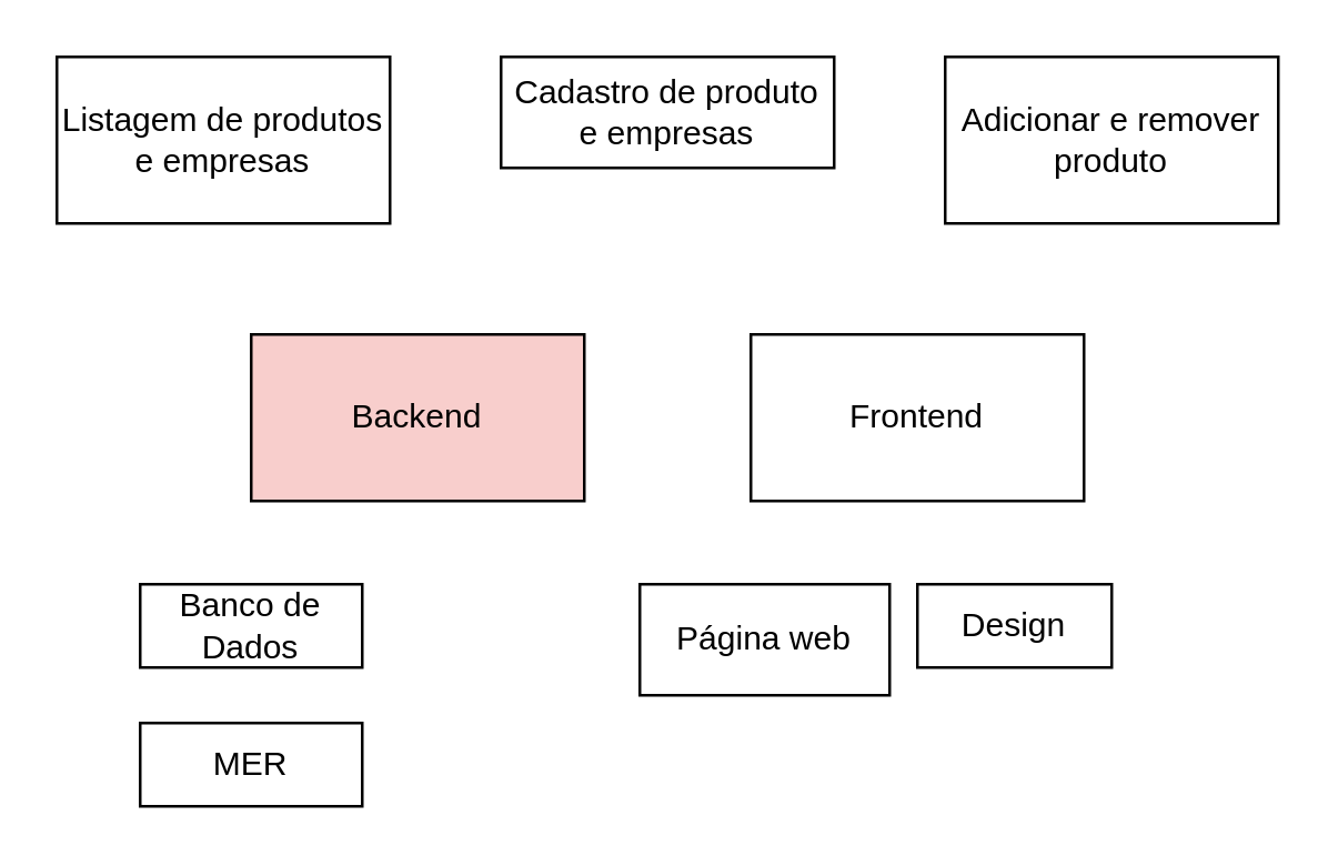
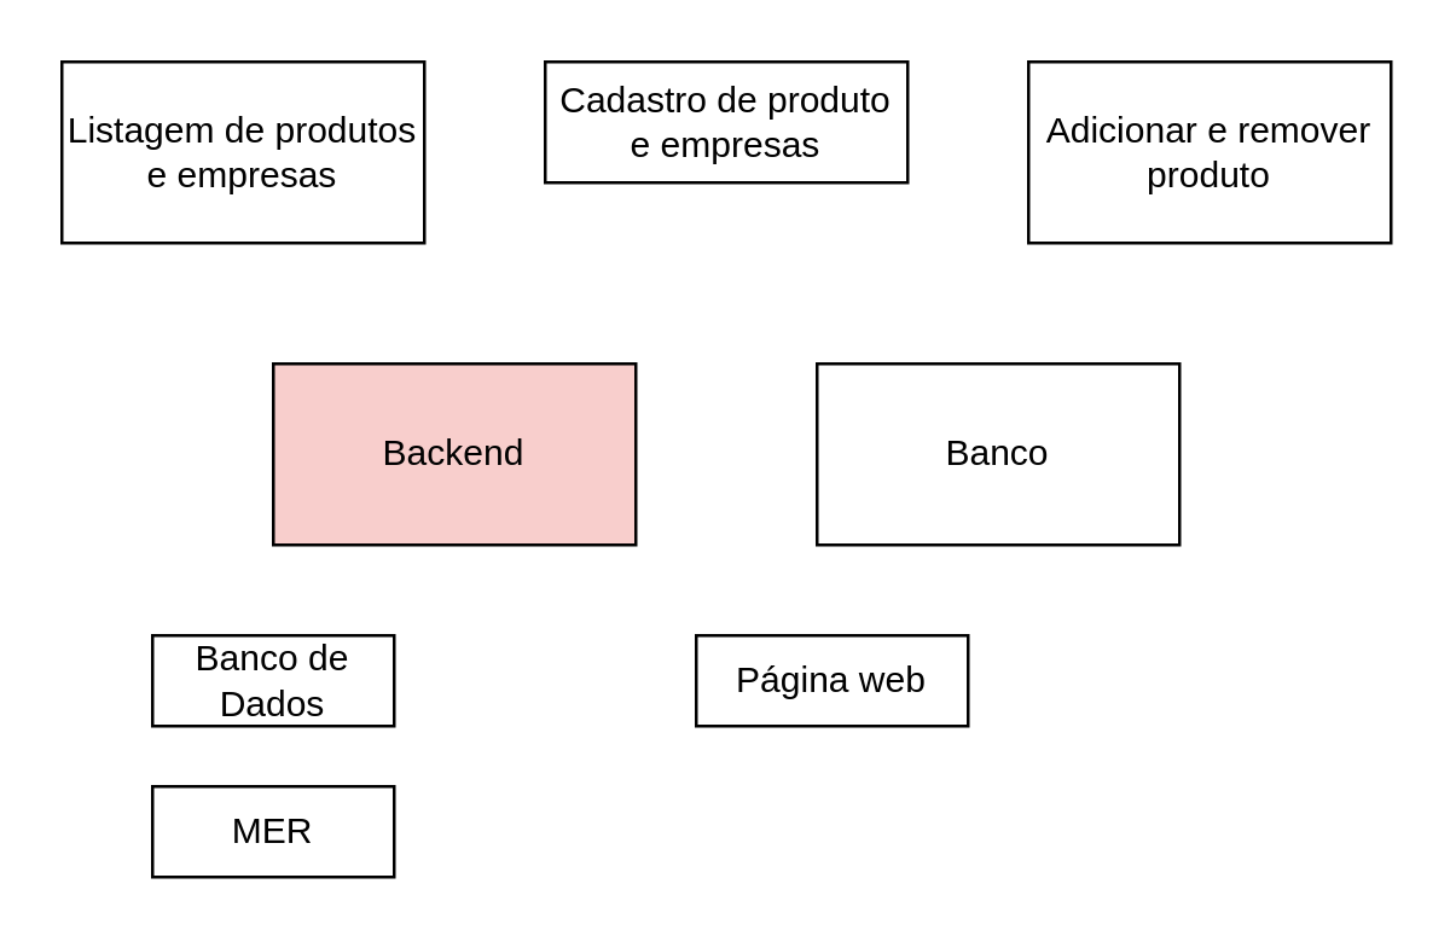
  <mxCell id="0" />
  <mxCell id="1" parent="0" />
  <mxCell id="2" value="Listagem de produtos e empresas" style="rounded=0;whiteSpace=wrap;html=1;" vertex="1" parent="1"><mxGeometry x="20" y="20" width="120" height="60" as="geometry" /></mxCell>
  <mxCell id="3" value="Backend" style="rounded=0;whiteSpace=wrap;html=1;fillColor=#f8cecc;" vertex="1" parent="1"><mxGeometry x="90" y="120" width="120" height="60" as="geometry" /></mxCell>
- <mxCell id="4" value="Frontend" style="rounded=0;whiteSpace=wrap;html=1;" vertex="1" parent="1"><mxGeometry x="270" y="120" width="120" height="60" as="geometry" /></mxCell>
+ <mxCell id="4" value="Banco" style="rounded=0;whiteSpace=wrap;html=1;" vertex="1" parent="1"><mxGeometry x="270" y="120" width="120" height="60" as="geometry" /></mxCell>
  <mxCell id="5" value="Banco de Dados" style="rounded=0;whiteSpace=wrap;html=1;" vertex="1" parent="1"><mxGeometry x="50" y="210" width="80" height="30" as="geometry" /></mxCell>
- <mxCell id="6" value="Página web" style="rounded=0;whiteSpace=wrap;html=1;" vertex="1" parent="1"><mxGeometry x="230" y="210" width="90" height="40" as="geometry" /></mxCell>
- <mxCell id="7" value="Design" style="rounded=0;whiteSpace=wrap;html=1;" vertex="1" parent="1"><mxGeometry x="330" y="210" width="70" height="30" as="geometry" /></mxCell>
+ <mxCell id="6" value="Página web" style="rounded=0;whiteSpace=wrap;html=1;" vertex="1" parent="1"><mxGeometry x="230" y="210" width="90" height="30" as="geometry" /></mxCell>
  <mxCell id="8" value="Cadastro de produto e empresas" style="rounded=0;whiteSpace=wrap;html=1;" vertex="1" parent="1"><mxGeometry x="180" y="20" width="120" height="40" as="geometry" /></mxCell>
  <mxCell id="9" value="Adicionar e remover produto" style="rounded=0;whiteSpace=wrap;html=1;" vertex="1" parent="1"><mxGeometry x="340" y="20" width="120" height="60" as="geometry" /></mxCell>
  <mxCell id="10" value="MER" style="rounded=0;whiteSpace=wrap;html=1;" vertex="1" parent="1"><mxGeometry x="50" y="260" width="80" height="30" as="geometry" /></mxCell>
